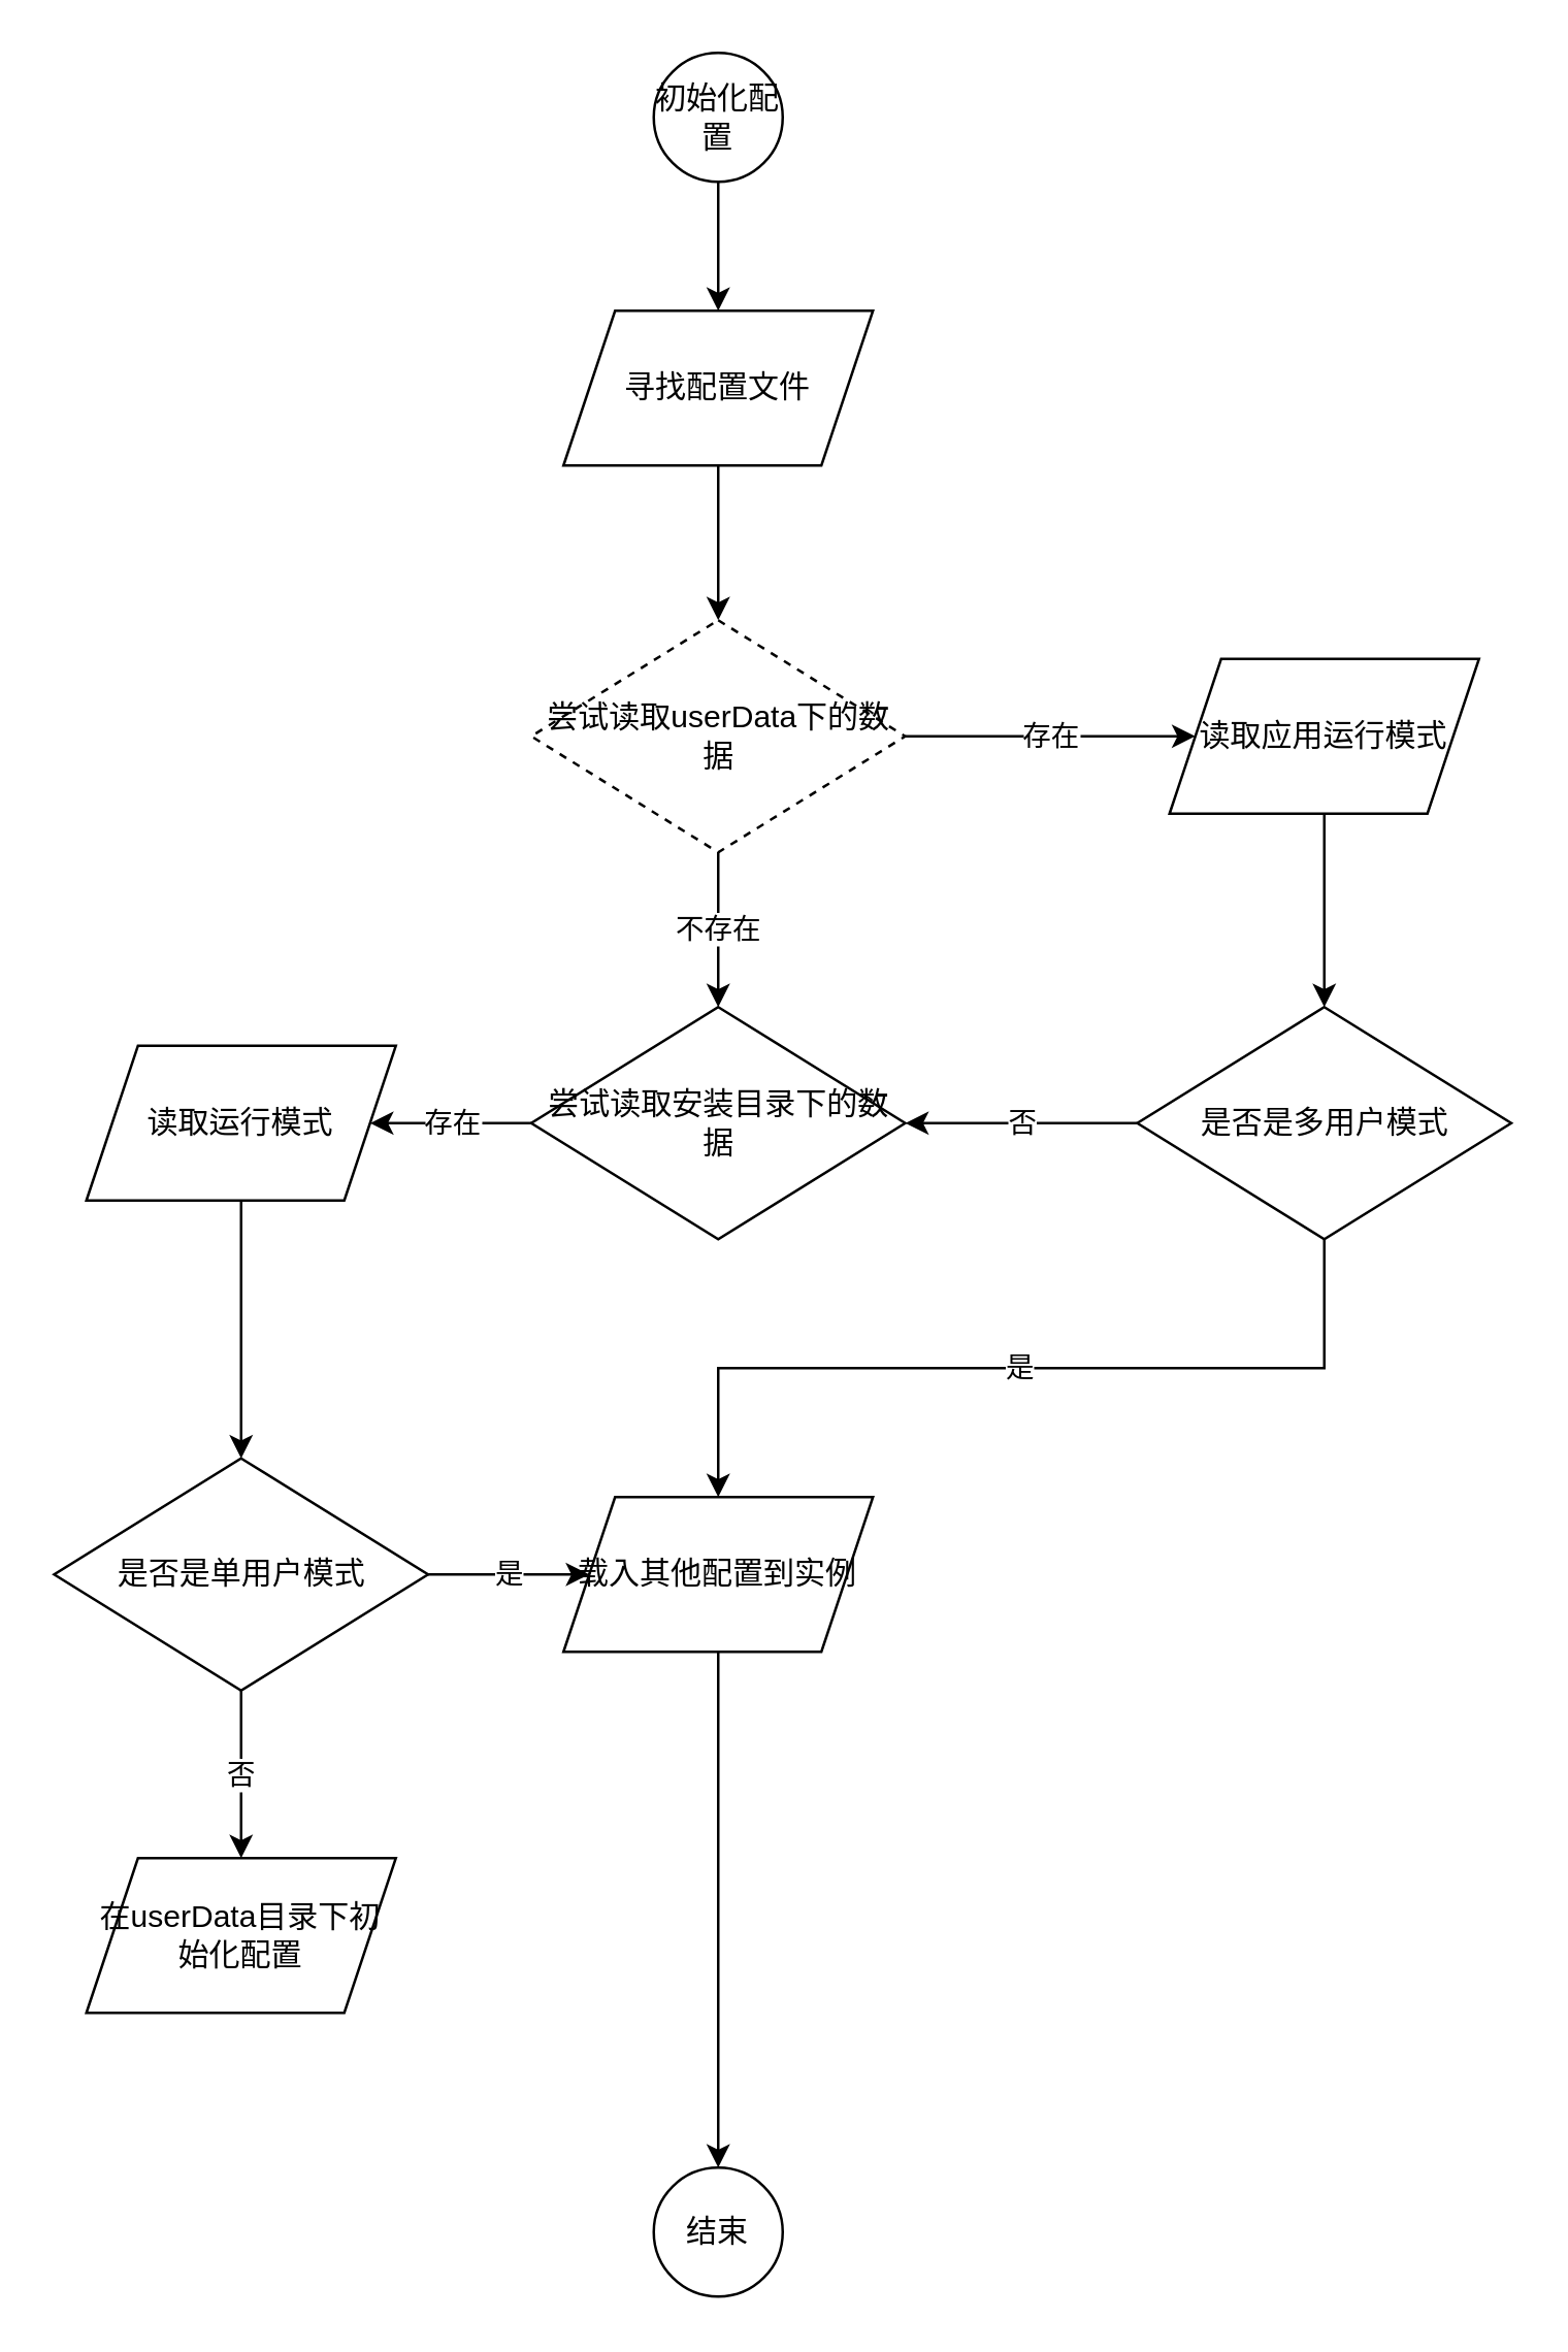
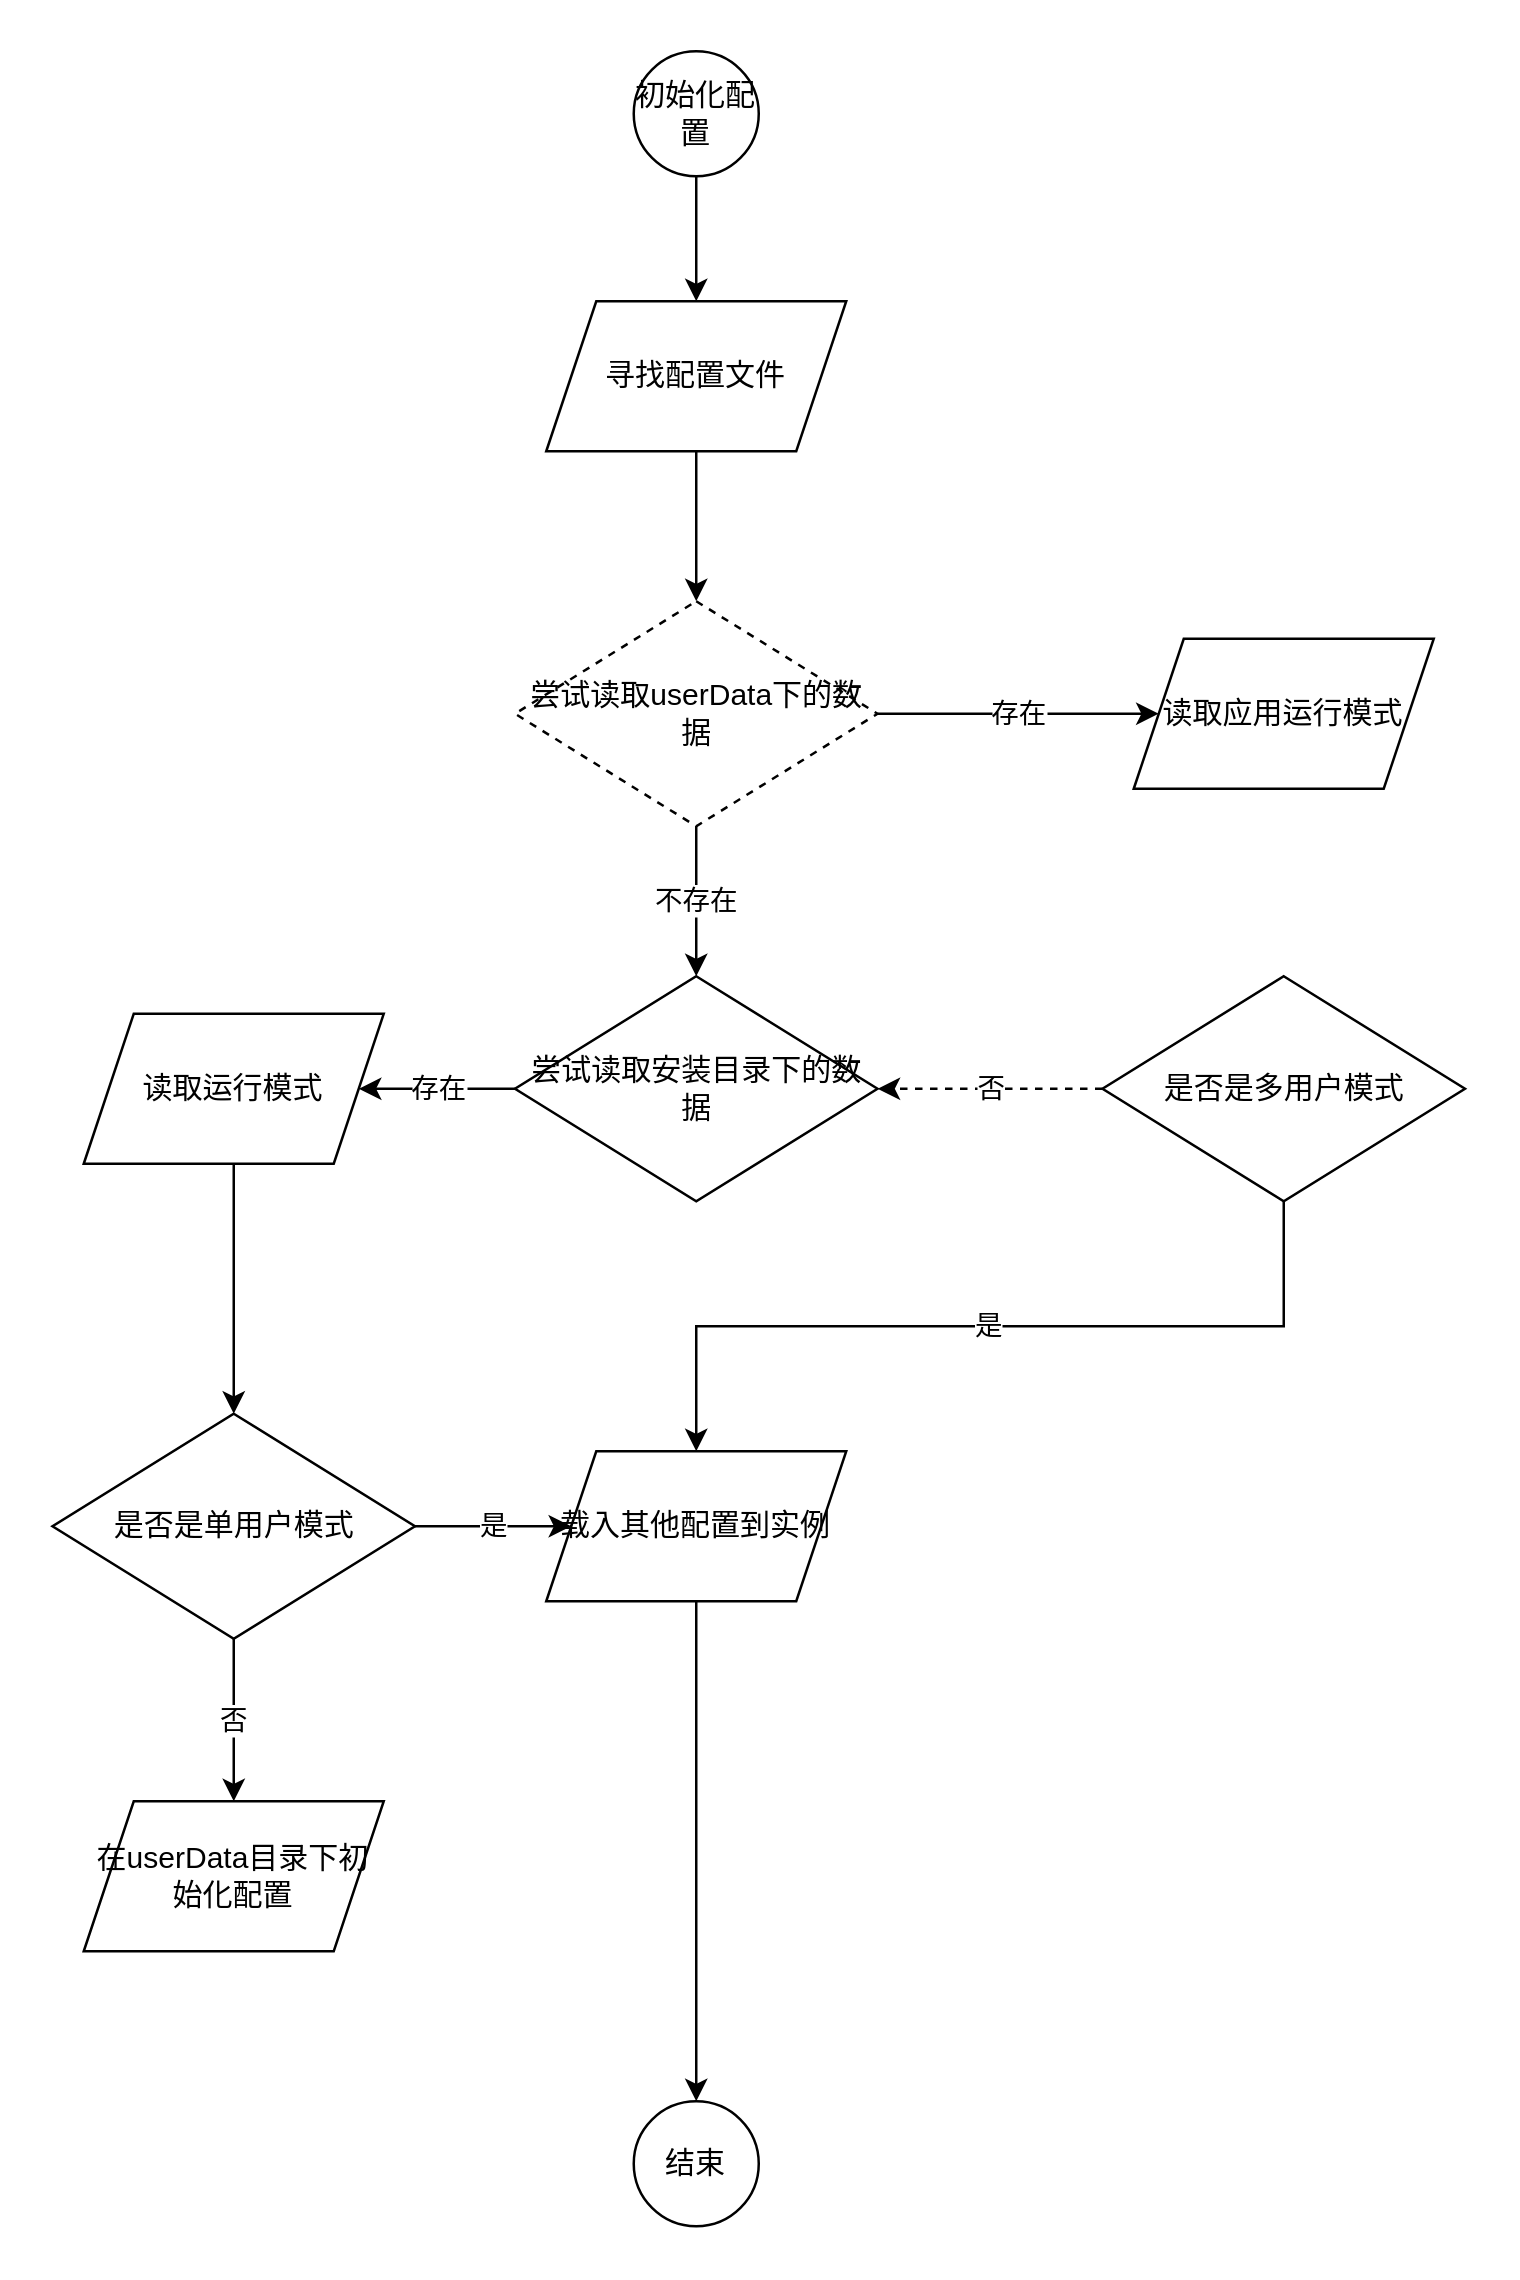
  <mxCell id="0" />
  <mxCell id="1" parent="0" />
  <mxCell id="2" value="" style="edgeStyle=orthogonalEdgeStyle;rounded=0;orthogonalLoop=1;jettySize=auto;html=1;" edge="1" parent="1" source="3" target="5"><mxGeometry relative="1" as="geometry" /></mxCell>
  <mxCell id="3" value="初始化配置" style="ellipse;whiteSpace=wrap;html=1;aspect=fixed;" vertex="1" parent="1"><mxGeometry x="253" width="50" height="50" as="geometry" y="20" /></mxCell>
  <mxCell id="4" value="" style="edgeStyle=orthogonalEdgeStyle;rounded=0;orthogonalLoop=1;jettySize=auto;html=1;" edge="1" parent="1" source="5" target="8"><mxGeometry relative="1" as="geometry" /></mxCell>
  <mxCell id="5" value="寻找配置文件" style="shape=parallelogram;perimeter=parallelogramPerimeter;whiteSpace=wrap;html=1;fixedSize=1;" vertex="1" parent="1"><mxGeometry x="218" y="120" width="120" height="60" as="geometry" /></mxCell>
  <mxCell id="6" value="存在" style="edgeStyle=orthogonalEdgeStyle;rounded=0;orthogonalLoop=1;jettySize=auto;html=1;" edge="1" parent="1" source="8" target="12"><mxGeometry relative="1" as="geometry" /></mxCell>
  <mxCell id="7" value="不存在" style="edgeStyle=orthogonalEdgeStyle;rounded=0;orthogonalLoop=1;jettySize=auto;html=1;" edge="1" parent="1" source="8" target="10"><mxGeometry relative="1" as="geometry" /></mxCell>
  <mxCell id="8" value="尝试读取userData下的数据" style="rhombus;whiteSpace=wrap;html=1;dashed=1;" vertex="1" parent="1"><mxGeometry x="205.5" y="240" width="145" height="90" as="geometry" /></mxCell>
  <mxCell id="9" value="存在" style="edgeStyle=orthogonalEdgeStyle;rounded=0;orthogonalLoop=1;jettySize=auto;html=1;" edge="1" parent="1" source="10" target="20"><mxGeometry relative="1" as="geometry" /></mxCell>
  <mxCell id="10" value="尝试读取安装目录下的数据" style="rhombus;whiteSpace=wrap;html=1;" vertex="1" parent="1"><mxGeometry x="205.5" y="390" width="145" height="90" as="geometry" /></mxCell>
- <mxCell id="11" value="" style="edgeStyle=orthogonalEdgeStyle;rounded=0;orthogonalLoop=1;jettySize=auto;html=1;" edge="1" parent="1" source="12" target="15"><mxGeometry relative="1" as="geometry" /></mxCell>
  <mxCell id="12" value="读取应用运行模式" style="shape=parallelogram;perimeter=parallelogramPerimeter;whiteSpace=wrap;html=1;fixedSize=1;" vertex="1" parent="1"><mxGeometry x="453" y="255" width="120" height="60" as="geometry" /></mxCell>
  <mxCell id="13" value="是" style="edgeStyle=orthogonalEdgeStyle;rounded=0;orthogonalLoop=1;jettySize=auto;html=1;exitX=0.5;exitY=1;exitDx=0;exitDy=0;" edge="1" parent="1" source="15" target="17"><mxGeometry relative="1" as="geometry" /></mxCell>
- <mxCell id="14" value="否" style="edgeStyle=orthogonalEdgeStyle;rounded=0;orthogonalLoop=1;jettySize=auto;html=1;" edge="1" parent="1" source="15" target="10"><mxGeometry relative="1" as="geometry" /></mxCell>
+ <mxCell id="14" value="否" style="edgeStyle=orthogonalEdgeStyle;rounded=0;orthogonalLoop=1;jettySize=auto;html=1;dashed=1;" edge="1" parent="1" source="15" target="10"><mxGeometry relative="1" as="geometry" /></mxCell>
  <mxCell id="15" value="是否是多用户模式" style="rhombus;whiteSpace=wrap;html=1;" vertex="1" parent="1"><mxGeometry x="440.5" y="390" width="145" height="90" as="geometry" /></mxCell>
  <mxCell id="16" style="edgeStyle=orthogonalEdgeStyle;rounded=0;orthogonalLoop=1;jettySize=auto;html=1;entryX=0.5;entryY=0;entryDx=0;entryDy=0;exitX=0.5;exitY=1;exitDx=0;exitDy=0;" edge="1" parent="1" source="17" target="18"><mxGeometry relative="1" as="geometry" /></mxCell>
  <mxCell id="17" value="载入其他配置到实例" style="shape=parallelogram;perimeter=parallelogramPerimeter;whiteSpace=wrap;html=1;fixedSize=1;" vertex="1" parent="1"><mxGeometry x="218" y="580" width="120" height="60" as="geometry" /></mxCell>
  <mxCell id="18" value="结束" style="ellipse;whiteSpace=wrap;html=1;aspect=fixed;" vertex="1" parent="1"><mxGeometry x="253" y="840" width="50" height="50" as="geometry" /></mxCell>
  <mxCell id="19" value="" style="edgeStyle=orthogonalEdgeStyle;rounded=0;orthogonalLoop=1;jettySize=auto;html=1;" edge="1" parent="1" source="20" target="23"><mxGeometry relative="1" as="geometry" /></mxCell>
  <mxCell id="20" value="读取运行模式" style="shape=parallelogram;perimeter=parallelogramPerimeter;whiteSpace=wrap;html=1;fixedSize=1;" vertex="1" parent="1"><mxGeometry x="33" y="405" width="120" height="60" as="geometry" /></mxCell>
  <mxCell id="21" value="是" style="edgeStyle=orthogonalEdgeStyle;rounded=0;orthogonalLoop=1;jettySize=auto;html=1;entryX=0;entryY=0.5;entryDx=0;entryDy=0;" edge="1" parent="1" source="23" target="17"><mxGeometry relative="1" as="geometry"><mxPoint x="228" y="610" as="targetPoint" /></mxGeometry></mxCell>
  <mxCell id="22" value="否" style="edgeStyle=orthogonalEdgeStyle;rounded=0;orthogonalLoop=1;jettySize=auto;html=1;" edge="1" parent="1" source="23" target="24"><mxGeometry relative="1" as="geometry" /></mxCell>
  <mxCell id="23" value="是否是单用户模式" style="rhombus;whiteSpace=wrap;html=1;" vertex="1" parent="1"><mxGeometry x="20.5" y="565" width="145" height="90" as="geometry" /></mxCell>
  <mxCell id="24" value="在userData目录下初始化配置" style="shape=parallelogram;perimeter=parallelogramPerimeter;whiteSpace=wrap;html=1;fixedSize=1;" vertex="1" parent="1"><mxGeometry x="33" y="720" width="120" height="60" as="geometry" /></mxCell>
